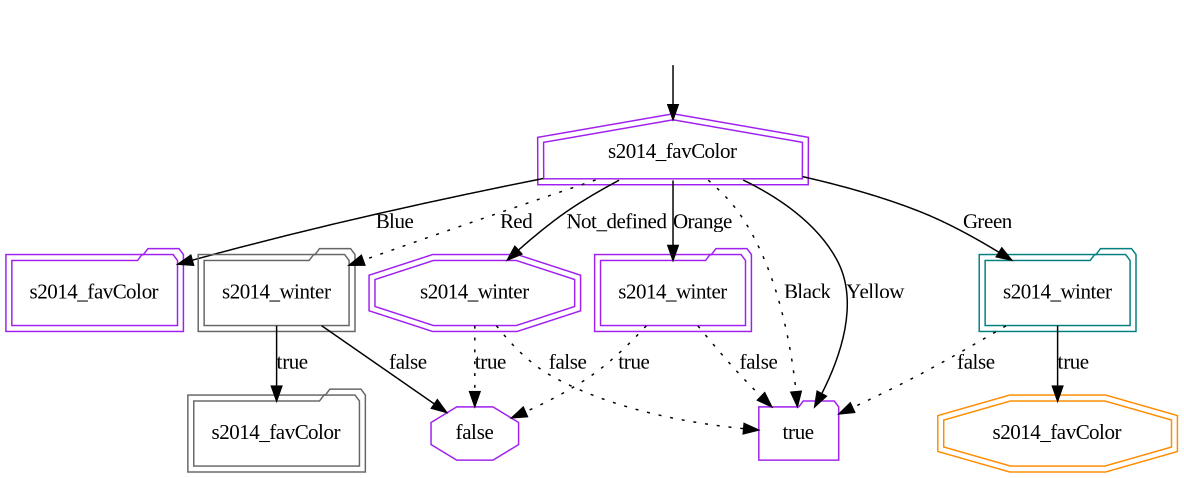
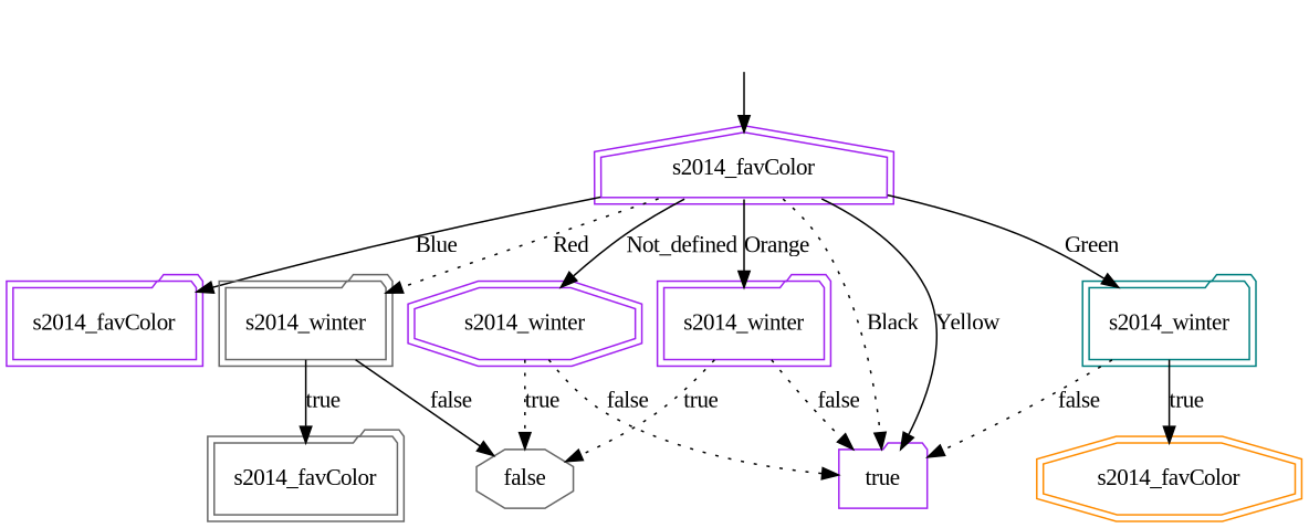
  digraph {
    fontname="Liberation Serif"
    node [fontname="Liberation Serif" peripheries=2 color=purple shape=folder]
    edge [style=solid fontname="Liberation Serif"]
    node0 [style=invis peripheries="" color="" shape=""]
    n2 [label=s2014_favColor shape=house]
    n3 [label=s2014_favColor]
    n4 [label=s2014_winter color=gray40]
    n5 [label=true peripheries=""]
    n6 [label=s2014_winter color=teal]
    n7 [label=s2014_winter shape=octagon]
    n8 [label=s2014_winter]
    n9 [label=s2014_favColor color=gray40]
-   n10 [label=false shape=octagon peripheries=""]
+   n10 [label=false color=gray40 shape=octagon peripheries=""]
    n11 [label=s2014_favColor color=darkorange shape=octagon]
    node0 -> n2
    n2 -> n3 [label=Blue]
    n2 -> n4 [label=Red style=dotted]
    n2 -> n5 [label=Black style=dotted]
    n2 -> n5 [label=Yellow]
    n2 -> n6 [label=Green]
    n2 -> n7 [label=Not_defined]
    n2 -> n8 [label=Orange]
    n4 -> n9 [label=true]
    n4 -> n10 [label=false]
    n6 -> n5 [label=false style=dotted]
    n6 -> n11 [label=true]
    n7 -> n5 [label=false style=dotted]
    n7 -> n10 [label=true style=dotted]
    n8 -> n5 [label=false style=dotted]
    n8 -> n10 [label=true style=dotted]
  }
